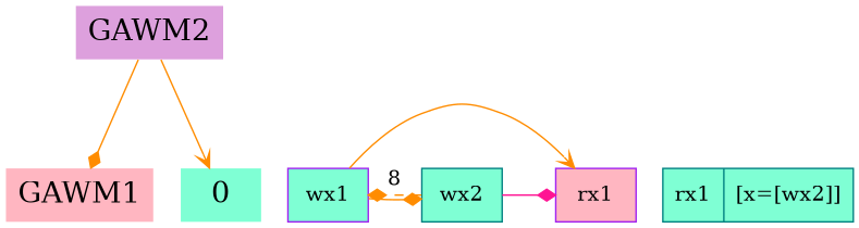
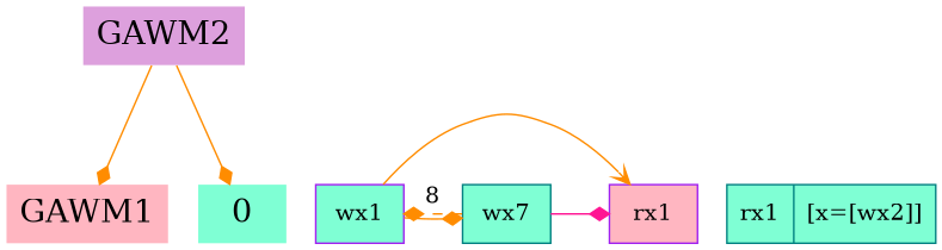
  digraph {
    ranksep=1.0
    node [color=purple fillcolor=aquamarine shape=plaintext style=filled]
    edge [arrowhead=diamond color=darkorange]
    GAWM1 [fillcolor=lightpink fontsize=20]
    GAWM2 [fillcolor=plum fontsize=20]
    0 [color=black fontsize=20]
    wx1 [shape=box]
-   wx2 [color=teal shape=box]
+   wx2 [color=teal shape=box label=wx7]
    rx1 [fillcolor=lightpink shape=box]
    n7 [color=teal label="rx1 | [x=[wx2]]" shape=record]
    subgraph sub_1 {
      GAWM1
      GAWM2
      0
    }
    subgraph sub_2 {
      rank=same
      0
      wx1
      wx2
      rx1
    }
    subgraph sub_3 {
      rank=same
      GAWM1
      n7
    }
    subgraph sub_4 {
      n7
    }
    GAWM2 -> GAWM1
-   GAWM2 -> 0 [arrowhead=vee]
+   GAWM2 -> 0
    wx1 -> wx2
    wx1 -> rx1 [arrowhead=vee]
    wx2 -> wx1 [label=8 style=dashed]
    wx2 -> rx1 [color=deeppink]
  }
